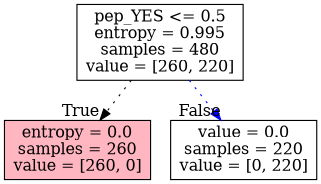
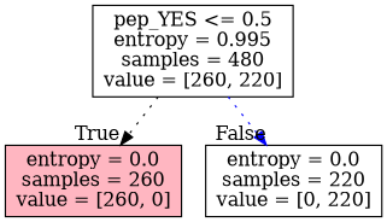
  digraph {
    node [shape=box style=filled fillcolor=white]
    edge [labeldistance=2.5 style=dotted]
    n1 [label="pep_YES <= 0.5\nentropy = 0.995\nsamples = 480\nvalue = [260, 220]"]
    n2 [label="entropy = 0.0\nsamples = 260\nvalue = [260, 0]" fillcolor=lightpink]
-   n3 [label="value = 0.0\nsamples = 220\nvalue = [0, 220]"]
+   n3 [label="entropy = 0.0\nsamples = 220\nvalue = [0, 220]"]
    n1 -> n2 [headlabel=True labelangle=45 color=black]
    n1 -> n3 [headlabel=False labelangle=-45 color=blue]
  }
